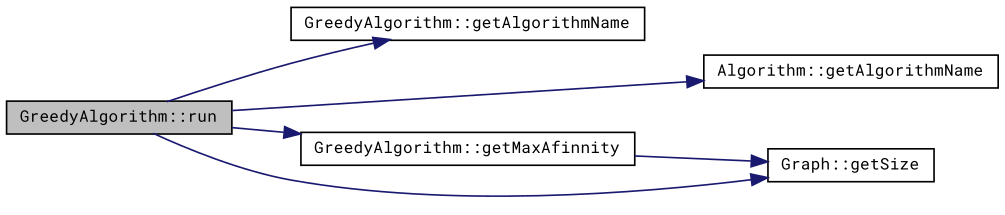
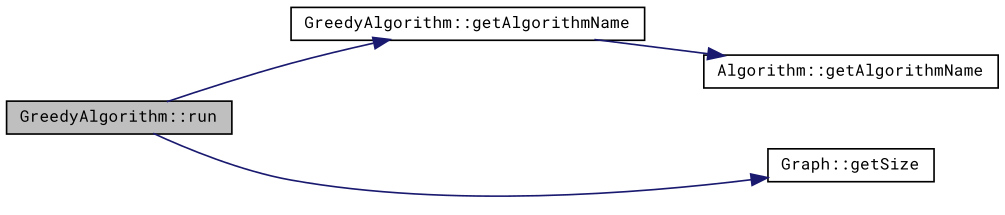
  digraph {
    fontname="Roboto Mono"
    rankdir=LR
    node [color=black fillcolor=white fontname="Roboto Mono" fontsize=10 shape=record style=filled]
    edge [color=midnightblue fontname="Roboto Mono" fontsize=10 labelfontname=Helvetica labelfontsize=10 style=solid]
    n1 [fillcolor=grey75 fontcolor=black height=0.2 label="GreedyAlgorithm::run" width=0.4]
    n2 [height=0.2 label="GreedyAlgorithm::getAlgorithmName" width=0.4]
-   n3 [height=0.2 label="GreedyAlgorithm::getMaxAfinnity" width=0.4]
    n4 [height=0.2 label="Graph::getSize" width=0.4]
    n5 [height=0.2 label="Algorithm::getAlgorithmName" width=0.4]
    n1 -> n2
-   n1 -> n3
    n1 -> n4
-   n1 -> n5
-   n3 -> n4
+   n2 -> n5
  }
